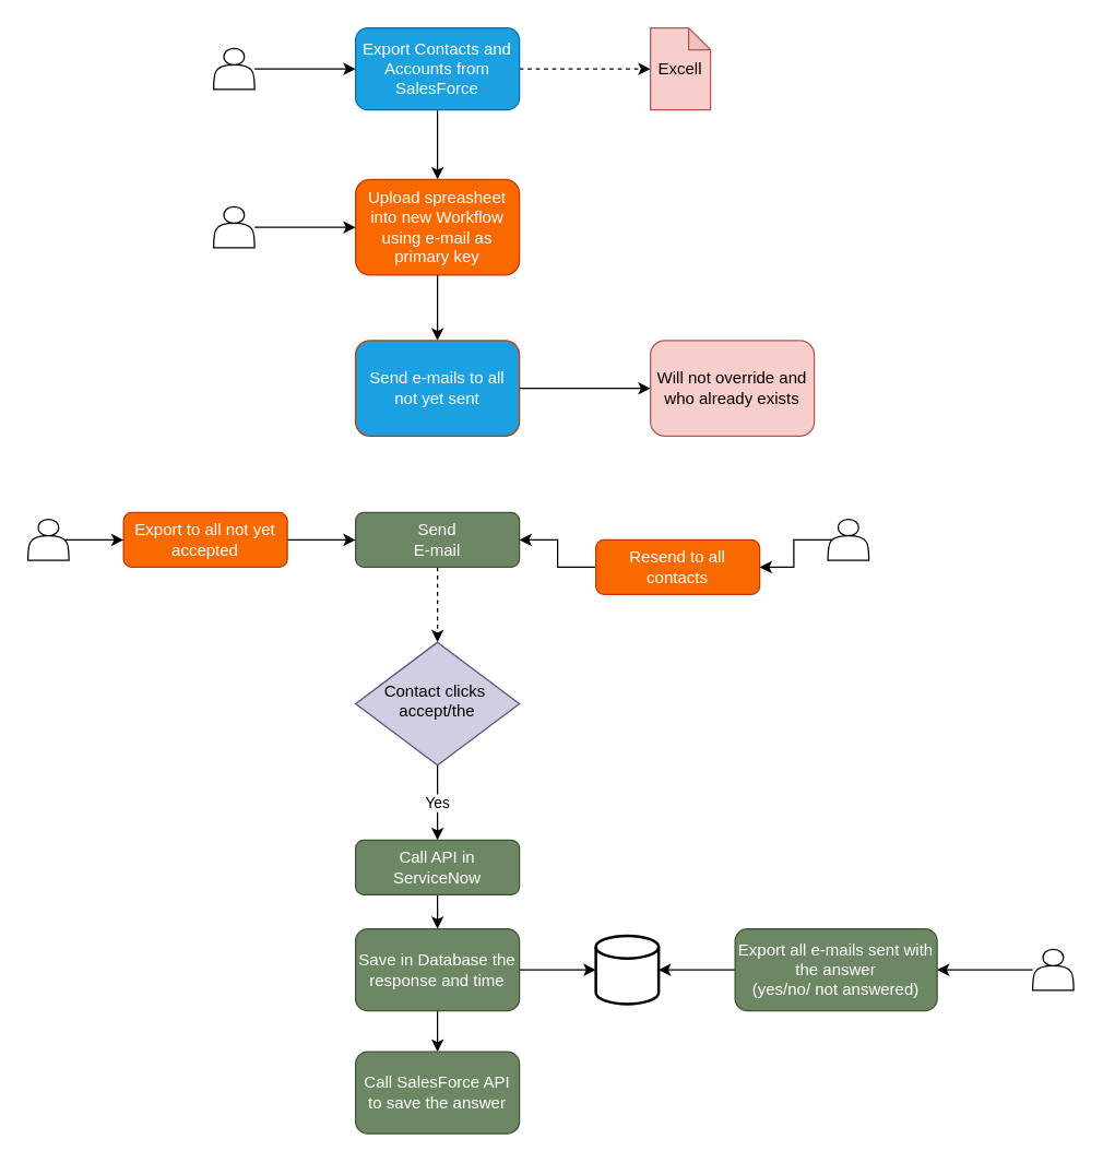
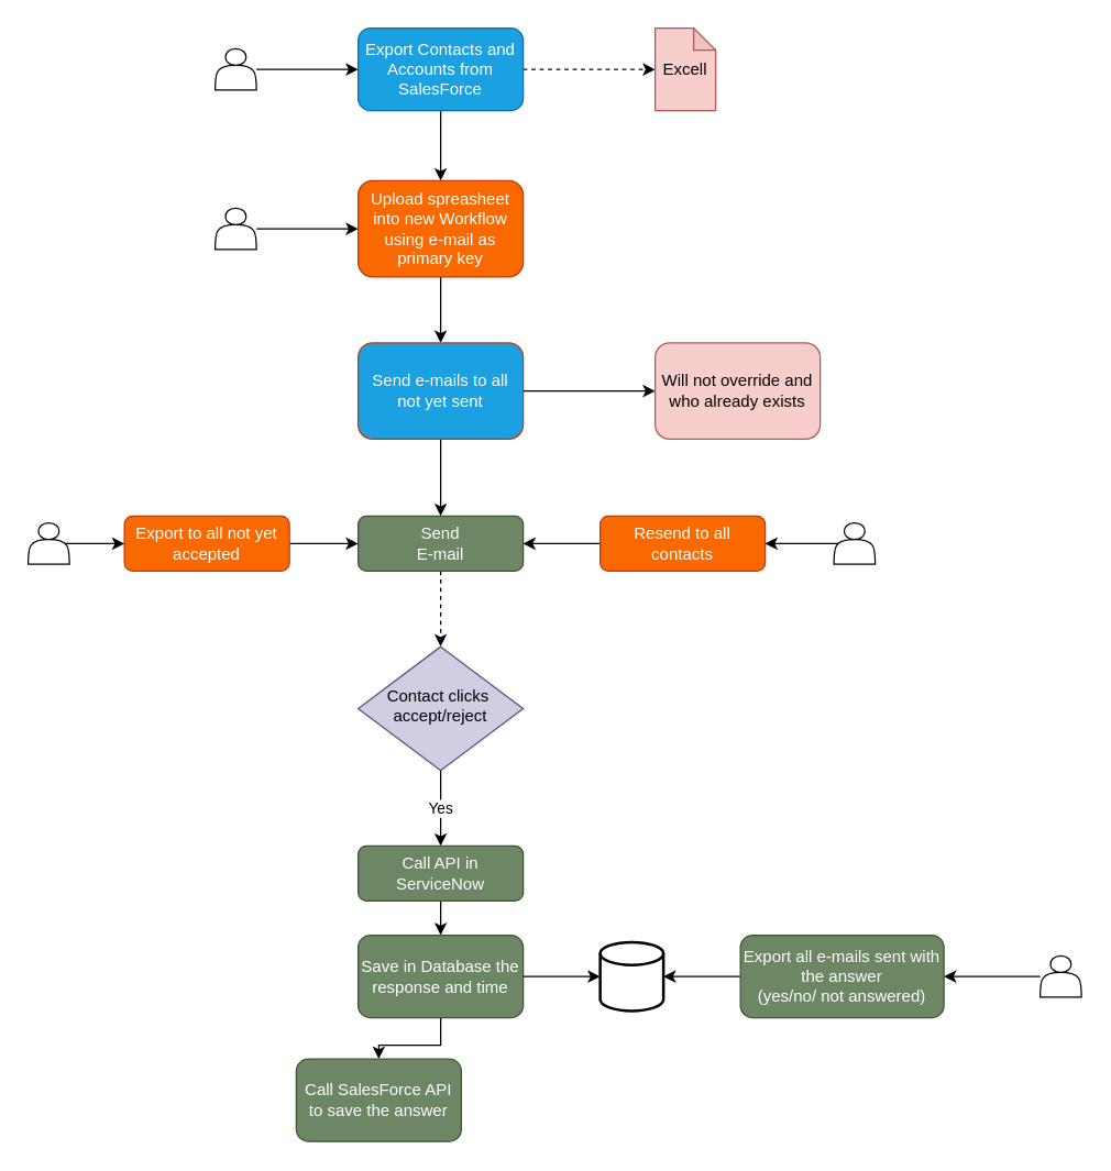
  <mxCell id="0" />
  <mxCell id="1" parent="0" />
  <mxCell id="2" style="edgeStyle=orthogonalEdgeStyle;rounded=0;orthogonalLoop=1;jettySize=auto;html=1;" parent="1" source="4" target="8" edge="1"><mxGeometry relative="1" as="geometry" /></mxCell>
  <mxCell id="3" value="" style="edgeStyle=orthogonalEdgeStyle;rounded=0;orthogonalLoop=1;jettySize=auto;html=1;dashed=1;" edge="1" parent="1" source="4" target="37"><mxGeometry relative="1" as="geometry" /></mxCell>
  <mxCell id="4" value="Export Contacts and Accounts from SalesForce" style="rounded=1;whiteSpace=wrap;html=1;fontSize=12;glass=0;strokeWidth=1;shadow=0;fillColor=#1ba1e2;strokeColor=#006EAF;fontColor=#ffffff;" parent="1" vertex="1"><mxGeometry x="260" y="20" width="120" height="60" as="geometry" /></mxCell>
  <mxCell id="5" style="edgeStyle=orthogonalEdgeStyle;rounded=0;orthogonalLoop=1;jettySize=auto;html=1;dashed=1;" parent="1" source="6" target="17" edge="1"><mxGeometry relative="1" as="geometry"><mxPoint x="320" y="480" as="targetPoint" /></mxGeometry></mxCell>
  <mxCell id="6" value="Send&lt;br&gt;E-mail" style="rounded=1;whiteSpace=wrap;html=1;fontSize=12;glass=0;strokeWidth=1;shadow=0;fillColor=#6d8764;strokeColor=#3A5431;fontColor=#ffffff;" parent="1" vertex="1"><mxGeometry x="260" y="375" width="120" height="40" as="geometry" /></mxCell>
  <mxCell id="7" style="edgeStyle=orthogonalEdgeStyle;rounded=0;orthogonalLoop=1;jettySize=auto;html=1;" parent="1" source="8" target="11" edge="1"><mxGeometry relative="1" as="geometry" /></mxCell>
  <mxCell id="8" value="Upload spreasheet into new Workflow using e-mail as primary key" style="rounded=1;whiteSpace=wrap;html=1;fontSize=12;glass=0;strokeWidth=1;shadow=0;fillColor=#fa6800;strokeColor=#C73500;fontColor=#ffffff;" parent="1" vertex="1"><mxGeometry x="260" y="131" width="120" height="70" as="geometry" /></mxCell>
+ <mxCell id="9" style="edgeStyle=orthogonalEdgeStyle;rounded=0;orthogonalLoop=1;jettySize=auto;html=1;entryX=0.5;entryY=0;entryDx=0;entryDy=0;" parent="1" source="11" target="6" edge="1"><mxGeometry relative="1" as="geometry"><mxPoint x="320" y="340" as="targetPoint" /></mxGeometry></mxCell>
  <mxCell id="10" value="" style="edgeStyle=orthogonalEdgeStyle;rounded=0;orthogonalLoop=1;jettySize=auto;html=1;" edge="1" parent="1" source="11" target="38"><mxGeometry relative="1" as="geometry" /></mxCell>
  <mxCell id="11" value="Send e-mails to all not yet sent" style="rounded=1;whiteSpace=wrap;html=1;fontSize=12;glass=0;strokeWidth=1;shadow=0;fillColor=#1ba1e2;strokeColor=#C73500;fontColor=#ffffff;" parent="1" vertex="1"><mxGeometry x="260" y="249" width="120" height="70" as="geometry" /></mxCell>
  <mxCell id="12" style="edgeStyle=orthogonalEdgeStyle;rounded=0;orthogonalLoop=1;jettySize=auto;html=1;entryX=0;entryY=0.5;entryDx=0;entryDy=0;" parent="1" source="13" target="6" edge="1"><mxGeometry relative="1" as="geometry" /></mxCell>
  <mxCell id="13" value="Export to all not yet accepted" style="rounded=1;whiteSpace=wrap;html=1;fontSize=12;glass=0;strokeWidth=1;shadow=0;fillColor=#fa6800;strokeColor=#C73500;fontColor=#ffffff;" parent="1" vertex="1"><mxGeometry x="90" y="375" width="120" height="40" as="geometry" /></mxCell>
  <mxCell id="14" style="edgeStyle=orthogonalEdgeStyle;rounded=0;orthogonalLoop=1;jettySize=auto;html=1;" parent="1" source="15" target="6" edge="1"><mxGeometry relative="1" as="geometry" /></mxCell>
- <mxCell id="15" value="Resend to all contacts" style="rounded=1;whiteSpace=wrap;html=1;fontSize=12;glass=0;strokeWidth=1;shadow=0;fillColor=#fa6800;strokeColor=#C73500;fontColor=#ffffff;" parent="1" vertex="1"><mxGeometry x="436" y="395" width="120" height="40" as="geometry" /></mxCell>
+ <mxCell id="15" value="Resend to all contacts" style="rounded=1;whiteSpace=wrap;html=1;fontSize=12;glass=0;strokeWidth=1;shadow=0;fillColor=#fa6800;strokeColor=#C73500;fontColor=#ffffff;" parent="1" vertex="1"><mxGeometry x="436" y="375" width="120" height="40" as="geometry" /></mxCell>
  <mxCell id="16" value="Yes" style="edgeStyle=orthogonalEdgeStyle;rounded=0;orthogonalLoop=1;jettySize=auto;html=1;" parent="1" source="17" target="19" edge="1"><mxGeometry relative="1" as="geometry" /></mxCell>
- <mxCell id="17" value="Contact clicks&amp;nbsp;&lt;br&gt;accept/the" style="rhombus;whiteSpace=wrap;html=1;shadow=0;fontFamily=Helvetica;fontSize=12;align=center;strokeWidth=1;spacing=6;spacingTop=-4;fillColor=#d0cee2;strokeColor=#56517e;" parent="1" vertex="1"><mxGeometry x="260" y="470" width="120" height="90" as="geometry" /></mxCell>
+ <mxCell id="17" value="Contact clicks&amp;nbsp;&lt;br&gt;accept/reject" style="rhombus;whiteSpace=wrap;html=1;shadow=0;fontFamily=Helvetica;fontSize=12;align=center;strokeWidth=1;spacing=6;spacingTop=-4;fillColor=#d0cee2;strokeColor=#56517e;" parent="1" vertex="1"><mxGeometry x="260" y="470" width="120" height="90" as="geometry" /></mxCell>
  <mxCell id="18" value="" style="edgeStyle=orthogonalEdgeStyle;rounded=0;orthogonalLoop=1;jettySize=auto;html=1;" parent="1" source="19" target="22" edge="1"><mxGeometry relative="1" as="geometry" /></mxCell>
  <mxCell id="19" value="Call API in ServiceNow" style="rounded=1;whiteSpace=wrap;html=1;fontSize=12;glass=0;strokeWidth=1;shadow=0;fillColor=#6d8764;strokeColor=#3A5431;fontColor=#ffffff;" parent="1" vertex="1"><mxGeometry x="260" y="615" width="120" height="40" as="geometry" /></mxCell>
  <mxCell id="20" value="" style="edgeStyle=orthogonalEdgeStyle;rounded=0;orthogonalLoop=1;jettySize=auto;html=1;" parent="1" source="22" target="25" edge="1"><mxGeometry relative="1" as="geometry" /></mxCell>
  <mxCell id="21" style="edgeStyle=orthogonalEdgeStyle;rounded=0;orthogonalLoop=1;jettySize=auto;html=1;" parent="1" source="22" target="34" edge="1"><mxGeometry relative="1" as="geometry" /></mxCell>
  <mxCell id="22" value="Save in Database the response and time" style="whiteSpace=wrap;html=1;rounded=1;shadow=0;strokeWidth=1;glass=0;fillColor=#6d8764;strokeColor=#3A5431;fontColor=#ffffff;" parent="1" vertex="1"><mxGeometry x="260" y="680" width="120" height="60" as="geometry" /></mxCell>
  <mxCell id="23" style="edgeStyle=orthogonalEdgeStyle;rounded=0;orthogonalLoop=1;jettySize=auto;html=1;exitX=0.9;exitY=0.5;exitDx=0;exitDy=0;exitPerimeter=0;" parent="1" source="32" target="13" edge="1"><mxGeometry relative="1" as="geometry"><mxPoint x="-10" y="395" as="sourcePoint" /></mxGeometry></mxCell>
  <mxCell id="24" style="edgeStyle=orthogonalEdgeStyle;rounded=0;orthogonalLoop=1;jettySize=auto;html=1;entryX=1;entryY=0.5;entryDx=0;entryDy=0;exitX=0.1;exitY=0.5;exitDx=0;exitDy=0;exitPerimeter=0;" parent="1" source="33" target="15" edge="1"><mxGeometry relative="1" as="geometry"><mxPoint x="616" y="395" as="sourcePoint" /></mxGeometry></mxCell>
- <mxCell id="25" value="Call SalesForce API to save the answer" style="whiteSpace=wrap;html=1;rounded=1;shadow=0;fontColor=#ffffff;strokeColor=#3A5431;strokeWidth=1;fillColor=#6d8764;glass=0;" parent="1" vertex="1"><mxGeometry x="260" y="770" width="120" height="60" as="geometry" /></mxCell>
+ <mxCell id="25" value="Call SalesForce API to save the answer" style="whiteSpace=wrap;html=1;rounded=1;shadow=0;fontColor=#ffffff;strokeColor=#3A5431;strokeWidth=1;fillColor=#6d8764;glass=0;" parent="1" vertex="1"><mxGeometry x="215" y="770" width="120" height="60" as="geometry" /></mxCell>
  <mxCell id="26" style="edgeStyle=orthogonalEdgeStyle;rounded=0;orthogonalLoop=1;jettySize=auto;html=1;" parent="1" source="27" target="36" edge="1"><mxGeometry relative="1" as="geometry" /></mxCell>
  <mxCell id="27" value="" style="shape=actor;whiteSpace=wrap;html=1;" parent="1" vertex="1"><mxGeometry x="756" y="695" width="30" height="30" as="geometry" /></mxCell>
  <mxCell id="28" style="edgeStyle=orthogonalEdgeStyle;rounded=0;orthogonalLoop=1;jettySize=auto;html=1;" parent="1" source="29" target="4" edge="1"><mxGeometry relative="1" as="geometry" /></mxCell>
  <mxCell id="29" value="" style="shape=actor;whiteSpace=wrap;html=1;" parent="1" vertex="1"><mxGeometry x="156" y="35" width="30" height="30" as="geometry" /></mxCell>
  <mxCell id="30" style="edgeStyle=orthogonalEdgeStyle;rounded=0;orthogonalLoop=1;jettySize=auto;html=1;" parent="1" source="31" target="8" edge="1"><mxGeometry relative="1" as="geometry" /></mxCell>
  <mxCell id="31" value="" style="shape=actor;whiteSpace=wrap;html=1;" parent="1" vertex="1"><mxGeometry x="156" y="151" width="30" height="30" as="geometry" /></mxCell>
  <mxCell id="32" value="" style="shape=actor;whiteSpace=wrap;html=1;" parent="1" vertex="1"><mxGeometry x="20" y="380" width="30" height="30" as="geometry" /></mxCell>
  <mxCell id="33" value="" style="shape=actor;whiteSpace=wrap;html=1;" parent="1" vertex="1"><mxGeometry x="606" y="380" width="30" height="30" as="geometry" /></mxCell>
  <mxCell id="34" value="" style="strokeWidth=2;html=1;shape=mxgraph.flowchart.database;whiteSpace=wrap;" parent="1" vertex="1"><mxGeometry x="436" y="685" width="46" height="50" as="geometry" /></mxCell>
  <mxCell id="35" style="edgeStyle=orthogonalEdgeStyle;rounded=0;orthogonalLoop=1;jettySize=auto;html=1;entryX=1;entryY=0.5;entryDx=0;entryDy=0;entryPerimeter=0;" parent="1" source="36" target="34" edge="1"><mxGeometry relative="1" as="geometry" /></mxCell>
  <mxCell id="36" value="Export all e-mails sent with the answer&lt;br&gt;(yes/no/ not answered)" style="whiteSpace=wrap;html=1;rounded=1;shadow=0;strokeWidth=1;glass=0;fillColor=#6d8764;strokeColor=#3A5431;fontColor=#ffffff;" parent="1" vertex="1"><mxGeometry x="538" y="680" width="148" height="60" as="geometry" /></mxCell>
  <mxCell id="37" value="Excell" style="shape=note;whiteSpace=wrap;html=1;backgroundOutline=1;darkOpacity=0.05;rounded=1;shadow=0;strokeColor=#b85450;strokeWidth=1;fillColor=#f8cecc;glass=0;size=16;" vertex="1" parent="1"><mxGeometry x="476" y="20" width="44" height="60" as="geometry" /></mxCell>
  <mxCell id="38" value="Will not override and who already exists" style="rounded=1;whiteSpace=wrap;html=1;fontSize=12;glass=0;strokeWidth=1;shadow=0;fillColor=#f8cecc;strokeColor=#b85450;" vertex="1" parent="1"><mxGeometry x="476" y="249" width="120" height="70" as="geometry" /></mxCell>
